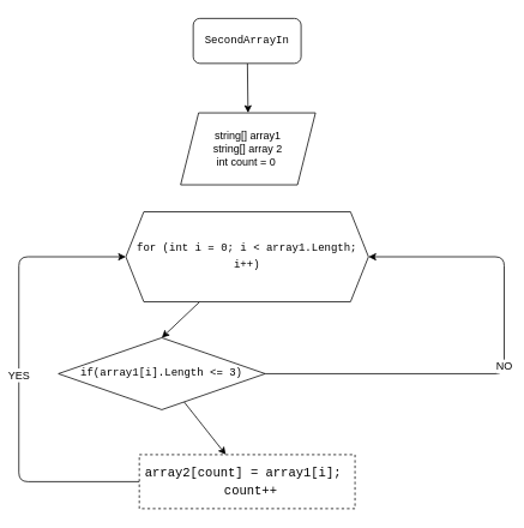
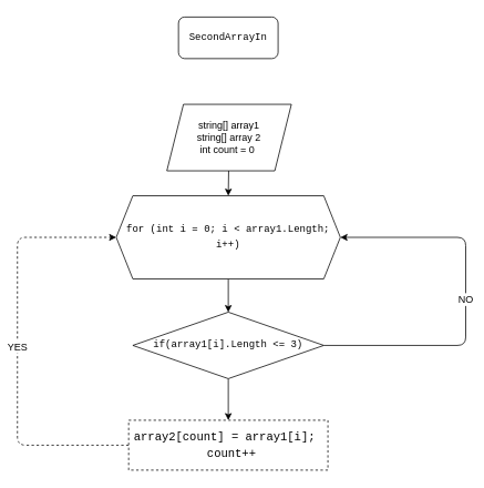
  <mxCell id="0" />
  <mxCell id="1" parent="0" />
- <mxCell id="2" style="edgeStyle=none;html=1;entryX=0.5;entryY=0;entryDx=0;entryDy=0;" parent="1" source="3" target="5" edge="1"><mxGeometry relative="1" as="geometry" /></mxCell>
  <mxCell id="3" value="&lt;div style=&quot;font-family: &amp;#34;consolas&amp;#34; , &amp;#34;courier new&amp;#34; , monospace ; line-height: 19px&quot;&gt;&lt;font style=&quot;font-size: 12px&quot; color=&quot;#000000&quot;&gt;SecondArrayIn&lt;/font&gt;&lt;/div&gt;" style="rounded=1;whiteSpace=wrap;html=1;fillColor=#FFFFFF;strokeColor=#000000;" parent="1" vertex="1"><mxGeometry x="214" y="20" width="120" height="50" as="geometry" /></mxCell>
+ <mxCell id="4" style="edgeStyle=none;html=1;entryX=0.5;entryY=0;entryDx=0;entryDy=0;strokeColor=#000000;" parent="1" source="5" target="7" edge="1"><mxGeometry relative="1" as="geometry" /></mxCell>
  <mxCell id="5" value="&lt;font color=&quot;#000000&quot;&gt;string[] array1&lt;br&gt;string[] array 2&lt;br&gt;int count = 0&lt;/font&gt;&amp;nbsp;" style="shape=parallelogram;perimeter=parallelogramPerimeter;whiteSpace=wrap;html=1;fixedSize=1;strokeColor=#000000;fillColor=#FFFFFF;" parent="1" vertex="1"><mxGeometry x="200" y="125" width="150" height="80" as="geometry" /></mxCell>
  <mxCell id="6" style="edgeStyle=none;html=1;entryX=0.5;entryY=0;entryDx=0;entryDy=0;strokeColor=#000000;" parent="1" source="7" target="10" edge="1"><mxGeometry relative="1" as="geometry" /></mxCell>
  <mxCell id="7" value="&lt;p style=&quot;font-family: &amp;#34;consolas&amp;#34; , &amp;#34;courier new&amp;#34; , monospace ; line-height: 19px&quot;&gt;&lt;font style=&quot;font-size: 12px&quot; color=&quot;#000000&quot;&gt;for (int i = 0; i &amp;lt; array1.Length; i++)&lt;/font&gt;&lt;/p&gt;" style="shape=hexagon;perimeter=hexagonPerimeter2;whiteSpace=wrap;html=1;fixedSize=1;fillColor=#FFFFFF;strokeColor=#000000;" parent="1" vertex="1"><mxGeometry x="139" y="235" width="270" height="100" as="geometry" /></mxCell>
  <mxCell id="8" value="&lt;font color=&quot;#000000&quot; style=&quot;background-color: rgb(255 , 255 , 255)&quot;&gt;NO&lt;/font&gt;" style="edgeStyle=none;html=1;fontSize=12;entryX=1;entryY=0.5;entryDx=0;entryDy=0;exitX=1;exitY=0.5;exitDx=0;exitDy=0;strokeColor=#000000;" parent="1" source="10" target="7" edge="1"><mxGeometry relative="1" as="geometry"><mxPoint x="544" y="415" as="targetPoint" /><Array as="points"><mxPoint x="560" y="415" /><mxPoint x="560" y="285" /></Array></mxGeometry></mxCell>
  <mxCell id="9" value="" style="edgeStyle=none;html=1;fontSize=12;strokeColor=#000000;" parent="1" source="10" target="12" edge="1"><mxGeometry relative="1" as="geometry" /></mxCell>
- <mxCell id="10" value="&lt;div style=&quot;font-family: &amp;#34;consolas&amp;#34; , &amp;#34;courier new&amp;#34; , monospace ; line-height: 19px&quot;&gt;&lt;font style=&quot;font-size: 12px&quot; color=&quot;#000000&quot;&gt;if(array1[i].Length &amp;lt;= 3)&lt;/font&gt;&lt;/div&gt;" style="rhombus;whiteSpace=wrap;html=1;strokeColor=#000000;fillColor=#FFFFFF;" parent="1" vertex="1"><mxGeometry x="64" y="375" width="230" height="80" as="geometry" /></mxCell>
- <mxCell id="11" value="&lt;span style=&quot;background-color: rgb(255 , 255 , 255)&quot;&gt;&lt;font color=&quot;#000000&quot;&gt;YES&lt;/font&gt;&lt;/span&gt;" style="edgeStyle=none;html=1;fontSize=12;entryX=0;entryY=0.5;entryDx=0;entryDy=0;exitX=0;exitY=0.5;exitDx=0;exitDy=0;strokeColor=#000000;" parent="1" source="12" target="7" edge="1"><mxGeometry relative="1" as="geometry"><mxPoint x="-6" y="535" as="targetPoint" /><Array as="points"><mxPoint x="20" y="535" /><mxPoint x="20" y="285" /></Array></mxGeometry></mxCell>
+ <mxCell id="10" value="&lt;div style=&quot;font-family: &amp;#34;consolas&amp;#34; , &amp;#34;courier new&amp;#34; , monospace ; line-height: 19px&quot;&gt;&lt;font style=&quot;font-size: 12px&quot; color=&quot;#000000&quot;&gt;if(array1[i].Length &amp;lt;= 3)&lt;/font&gt;&lt;/div&gt;" style="rhombus;whiteSpace=wrap;html=1;strokeColor=#000000;fillColor=#FFFFFF;" parent="1" vertex="1"><mxGeometry x="159" y="375" width="230" height="80" as="geometry" /></mxCell>
+ <mxCell id="11" value="&lt;span style=&quot;background-color: rgb(255 , 255 , 255)&quot;&gt;&lt;font color=&quot;#000000&quot;&gt;YES&lt;/font&gt;&lt;/span&gt;" style="edgeStyle=none;html=1;fontSize=12;entryX=0;entryY=0.5;entryDx=0;entryDy=0;exitX=0;exitY=0.5;exitDx=0;exitDy=0;strokeColor=#000000;dashed=1;" parent="1" source="12" target="7" edge="1"><mxGeometry relative="1" as="geometry"><mxPoint x="-6" y="535" as="targetPoint" /><Array as="points"><mxPoint x="20" y="535" /><mxPoint x="20" y="285" /></Array></mxGeometry></mxCell>
  <mxCell id="12" value="&lt;div style=&quot;font-family: &amp;#34;consolas&amp;#34; , &amp;#34;courier new&amp;#34; , monospace ; font-size: 14px ; line-height: 19px&quot;&gt;&lt;div&gt;&lt;font color=&quot;#000000&quot;&gt;array2[count] = array1[i];&amp;nbsp; &amp;nbsp;count++&lt;/font&gt;&lt;/div&gt;&lt;/div&gt;" style="rounded=0;whiteSpace=wrap;html=1;fontSize=12;fillColor=#FFFFFF;strokeColor=#000000;dashed=1;" parent="1" vertex="1"><mxGeometry x="154" y="505" width="240" height="60" as="geometry" /></mxCell>
